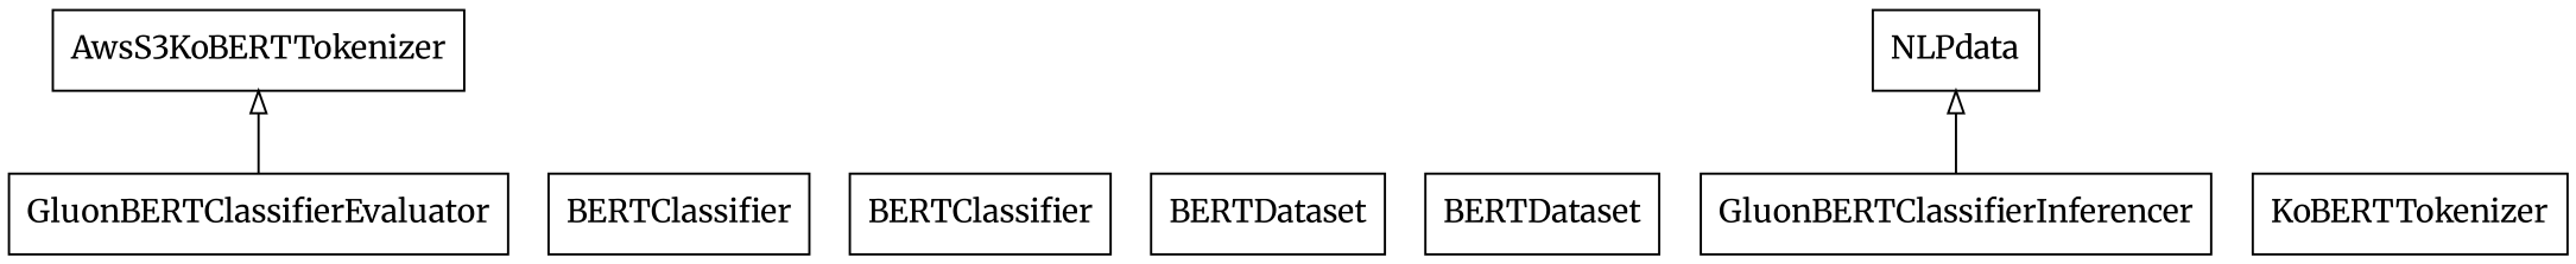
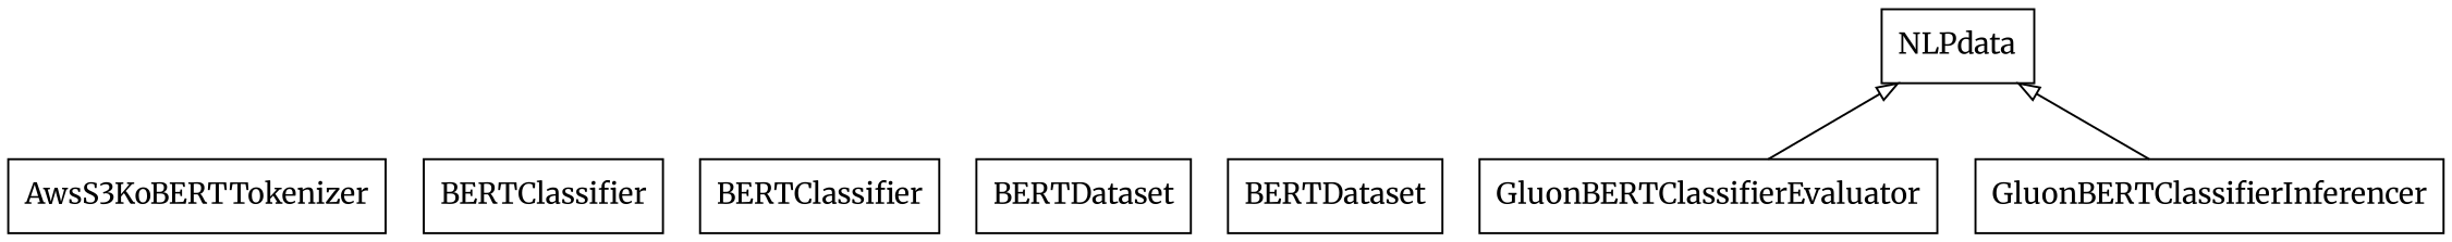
  digraph {
    fontname=Merriweather
    rankdir=BT
    node [fontname=Merriweather shape=record]
    edge [arrowhead=empty arrowtail=none fontname=Merriweather]
    n1 [label=AwsS3KoBERTTokenizer]
    n2 [label=BERTClassifier]
    n3 [label=BERTClassifier]
    n4 [label=BERTDataset]
    n5 [label=BERTDataset]
    n6 [label=GluonBERTClassifierEvaluator]
    n7 [label=NLPdata]
    n8 [label=GluonBERTClassifierInferencer]
-   n9 [label=KoBERTTokenizer]
-   n6 -> n1
+   n6 -> n7
    n8 -> n7
  }
